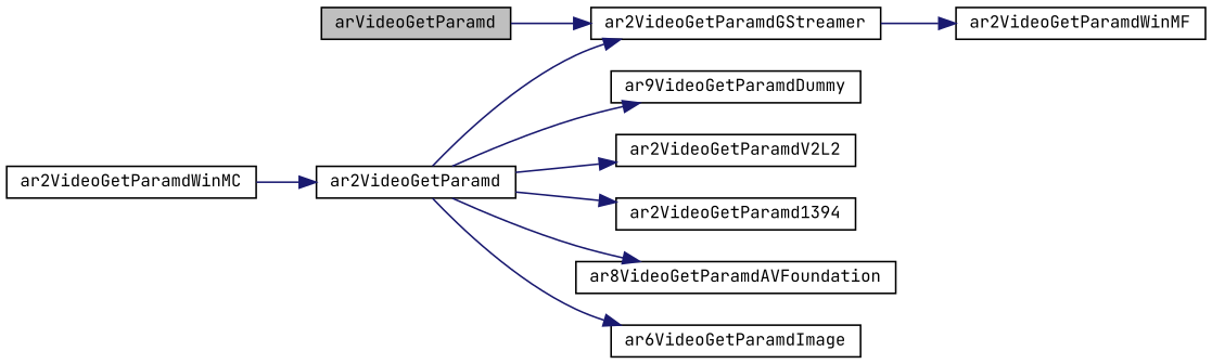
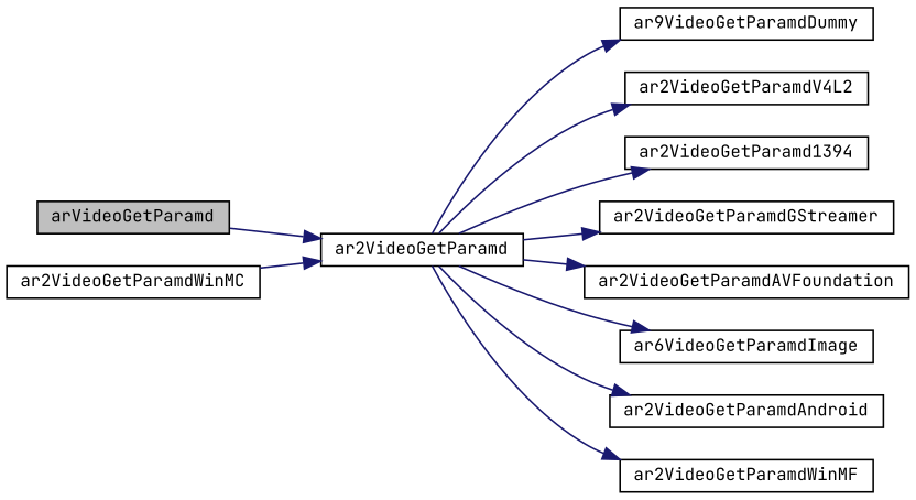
  digraph {
    fontname="JetBrains Mono"
    rankdir=LR
    node [color=black fillcolor=white fontname="JetBrains Mono" fontsize=10 shape=record style=filled]
    edge [color=midnightblue fontname="JetBrains Mono" fontsize=10 labelfontname=Helvetica labelfontsize=10 style=solid]
    n1 [fillcolor=grey75 fontcolor=black height=0.2 label=arVideoGetParamd width=0.4]
    n2 [height=0.2 label=ar2VideoGetParamd width=0.4]
    n3 [height=0.2 label=ar9VideoGetParamdDummy width=0.4]
-   n4 [height=0.2 label=ar2VideoGetParamdV2L2 width=0.4]
+   n4 [height=0.2 label=ar2VideoGetParamdV4L2 width=0.4]
    n5 [height=0.2 label=ar2VideoGetParamd1394 width=0.4]
    n6 [height=0.2 label=ar2VideoGetParamdGStreamer width=0.4]
-   n7 [height=0.2 label=ar8VideoGetParamdAVFoundation width=0.4]
+   n7 [height=0.2 label=ar2VideoGetParamdAVFoundation width=0.4]
    n8 [height=0.2 label=ar6VideoGetParamdImage width=0.4]
+   n9 [height=0.2 label=ar2VideoGetParamdAndroid width=0.4]
    n10 [height=0.2 label=ar2VideoGetParamdWinMF width=0.4]
    n11 [height=0.2 label=ar2VideoGetParamdWinMC width=0.4]
-   n1 -> n6
+   n1 -> n2
    n2 -> n3
    n2 -> n4
    n2 -> n5
    n2 -> n6
    n2 -> n7
    n2 -> n8
-   n6 -> n10
+   n2 -> n9
+   n2 -> n10
    n11 -> n2
  }
